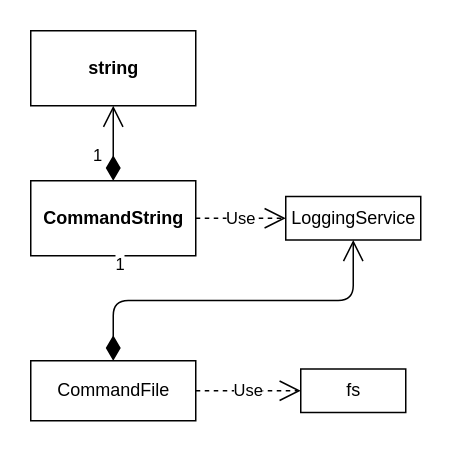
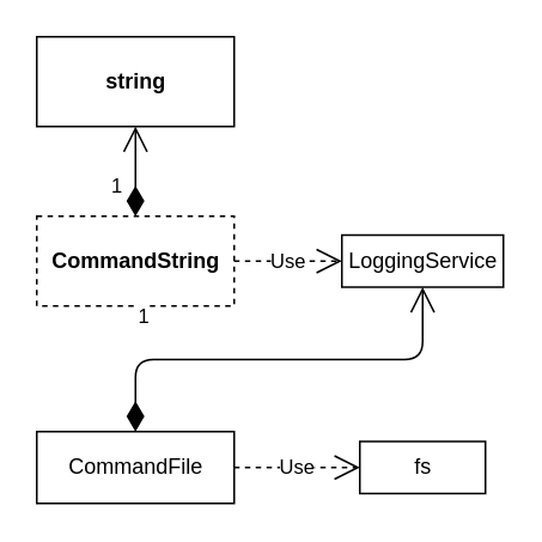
  <mxCell id="0" />
  <mxCell id="1" parent="0" />
  <mxCell id="2" value="CommandFile" style="html=1;" parent="1" vertex="1"><mxGeometry x="20" y="240" width="110" height="40" as="geometry" /></mxCell>
  <mxCell id="3" value="LoggingService" style="html=1;" parent="1" vertex="1"><mxGeometry x="190" y="130.5" width="90" height="29" as="geometry" /></mxCell>
  <mxCell id="4" value="fs" style="html=1;" parent="1" vertex="1"><mxGeometry x="200" y="245.5" width="70" height="29" as="geometry" /></mxCell>
- <mxCell id="5" value="&lt;b&gt;CommandString&lt;/b&gt;" style="html=1;" parent="1" vertex="1"><mxGeometry x="20" y="120" width="110" height="50" as="geometry" /></mxCell>
+ <mxCell id="5" value="&lt;b&gt;CommandString&lt;/b&gt;" style="html=1;dashed=1;" parent="1" vertex="1"><mxGeometry x="20" y="120" width="110" height="50" as="geometry" /></mxCell>
  <mxCell id="6" value="1" style="endArrow=open;html=1;endSize=12;startArrow=diamondThin;startSize=14;startFill=1;edgeStyle=orthogonalEdgeStyle;align=left;verticalAlign=bottom;exitX=0.5;exitY=0;exitDx=0;exitDy=0;" parent="1" source="2" target="3" edge="1"><mxGeometry x="-0.667" y="15" relative="1" as="geometry"><mxPoint x="90" y="210" as="sourcePoint" /><mxPoint x="110" y="220" as="targetPoint" /><mxPoint as="offset" /></mxGeometry></mxCell>
  <mxCell id="7" value="Use" style="endArrow=open;endSize=12;dashed=1;html=1;entryX=0;entryY=0.5;entryDx=0;entryDy=0;exitX=1;exitY=0.5;exitDx=0;exitDy=0;" parent="1" source="5" target="3" edge="1"><mxGeometry width="160" relative="1" as="geometry"><mxPoint x="-30" y="335" as="sourcePoint" /><mxPoint x="40" y="335" as="targetPoint" /></mxGeometry></mxCell>
  <mxCell id="8" value="Use" style="endArrow=open;endSize=12;dashed=1;html=1;entryX=0;entryY=0.5;entryDx=0;entryDy=0;exitX=1;exitY=0.5;exitDx=0;exitDy=0;" parent="1" source="2" target="4" edge="1"><mxGeometry width="160" relative="1" as="geometry"><mxPoint x="30" y="150" as="sourcePoint" /><mxPoint x="-90" y="341" as="targetPoint" /></mxGeometry></mxCell>
  <mxCell id="9" value="&lt;b&gt;string&lt;/b&gt;" style="html=1;" parent="1" vertex="1"><mxGeometry x="20" y="20" width="110" height="50" as="geometry" /></mxCell>
  <mxCell id="10" value="1" style="endArrow=open;html=1;endSize=12;startArrow=diamondThin;startSize=14;startFill=1;edgeStyle=orthogonalEdgeStyle;align=left;verticalAlign=bottom;entryX=0.5;entryY=1;entryDx=0;entryDy=0;exitX=0.5;exitY=0;exitDx=0;exitDy=0;" parent="1" source="5" target="9" edge="1"><mxGeometry x="-0.667" y="15" relative="1" as="geometry"><mxPoint x="85" y="250" as="sourcePoint" /><mxPoint x="85" y="180" as="targetPoint" /><mxPoint as="offset" /></mxGeometry></mxCell>
